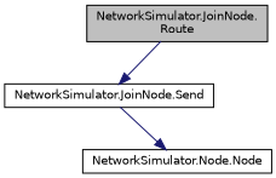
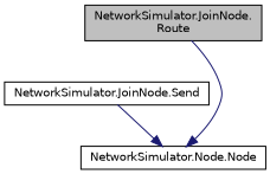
  digraph {
    rankdir=TB
    node [color=black fillcolor=white fontname=Helvetica fontsize=10 shape=record style=filled]
    edge [color=midnightblue fontname=Helvetica fontsize=10 labelfontname=Helvetica labelfontsize=10 style=solid]
    n1 [fillcolor=grey75 fontcolor=black height=0.2 label="NetworkSimulator.JoinNode.\lRoute" width=0.4]
    n2 [height=0.2 label="NetworkSimulator.JoinNode.Send" width=0.4]
    n3 [height=0.2 label="NetworkSimulator.Node.Node" width=0.4]
-   n1 -> n2
+   n1 -> n3
    n2 -> n3
  }
